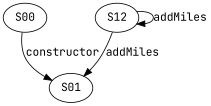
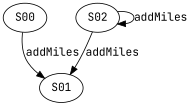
  digraph {
    fontname="JetBrains Mono"
    node [fontname="JetBrains Mono"]
    edge [color=black fontname="JetBrains Mono"]
    S00
    S01
-   S02 [label=S12]
-   S00 -> S01 [label=constructor]
+   S02
+   S00 -> S01 [label=addMiles]
    S02 -> S01 [label=addMiles]
    S02 -> S02 [label=addMiles]
  }
